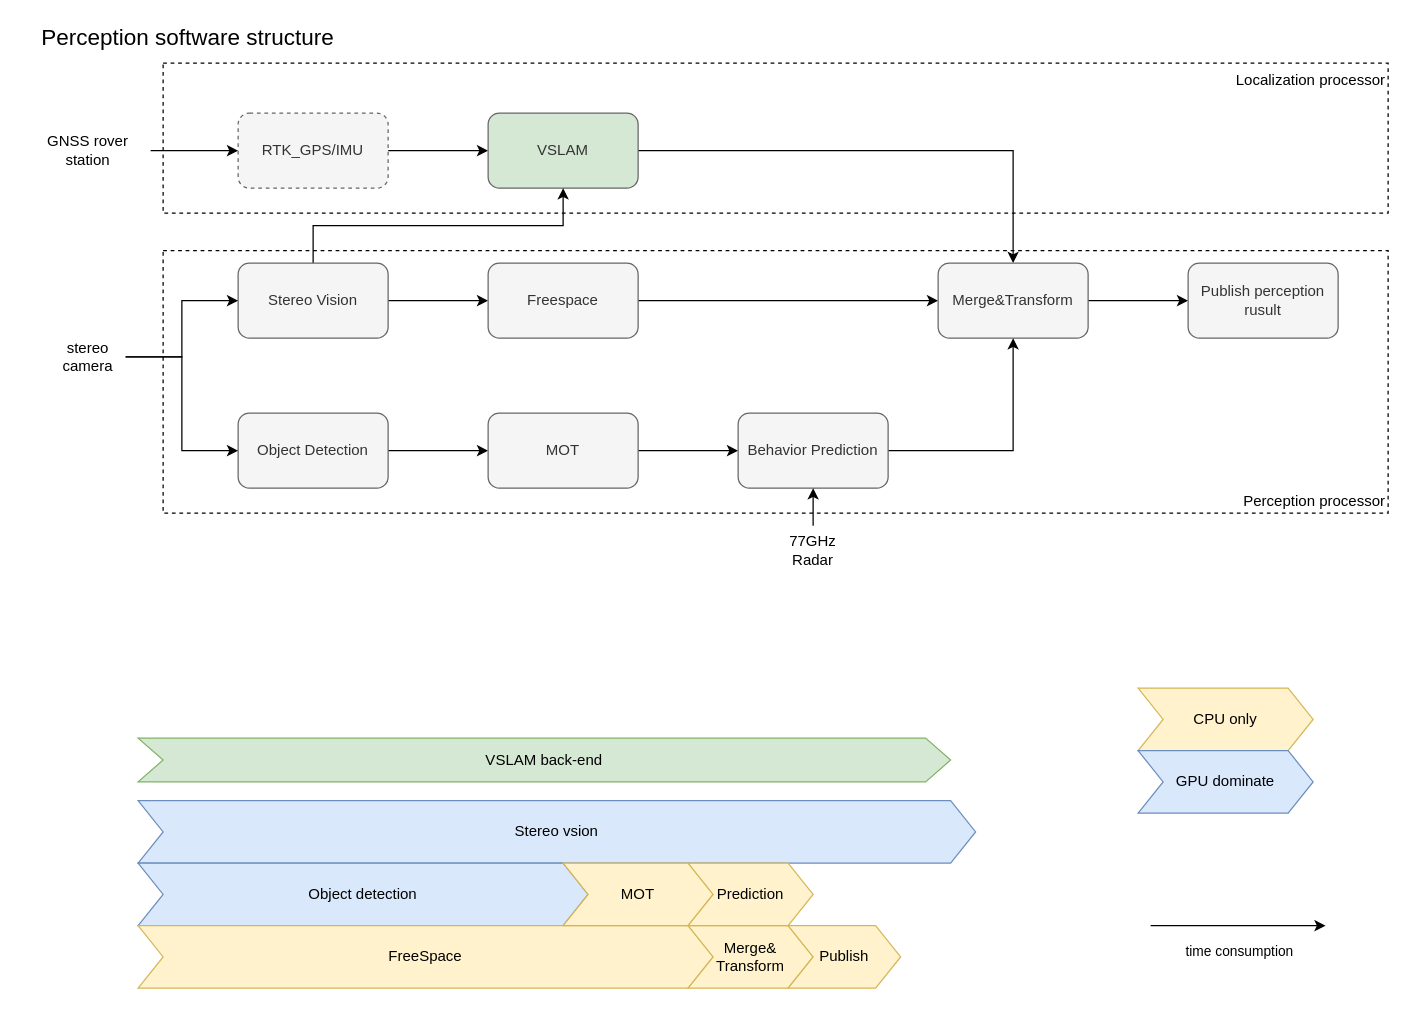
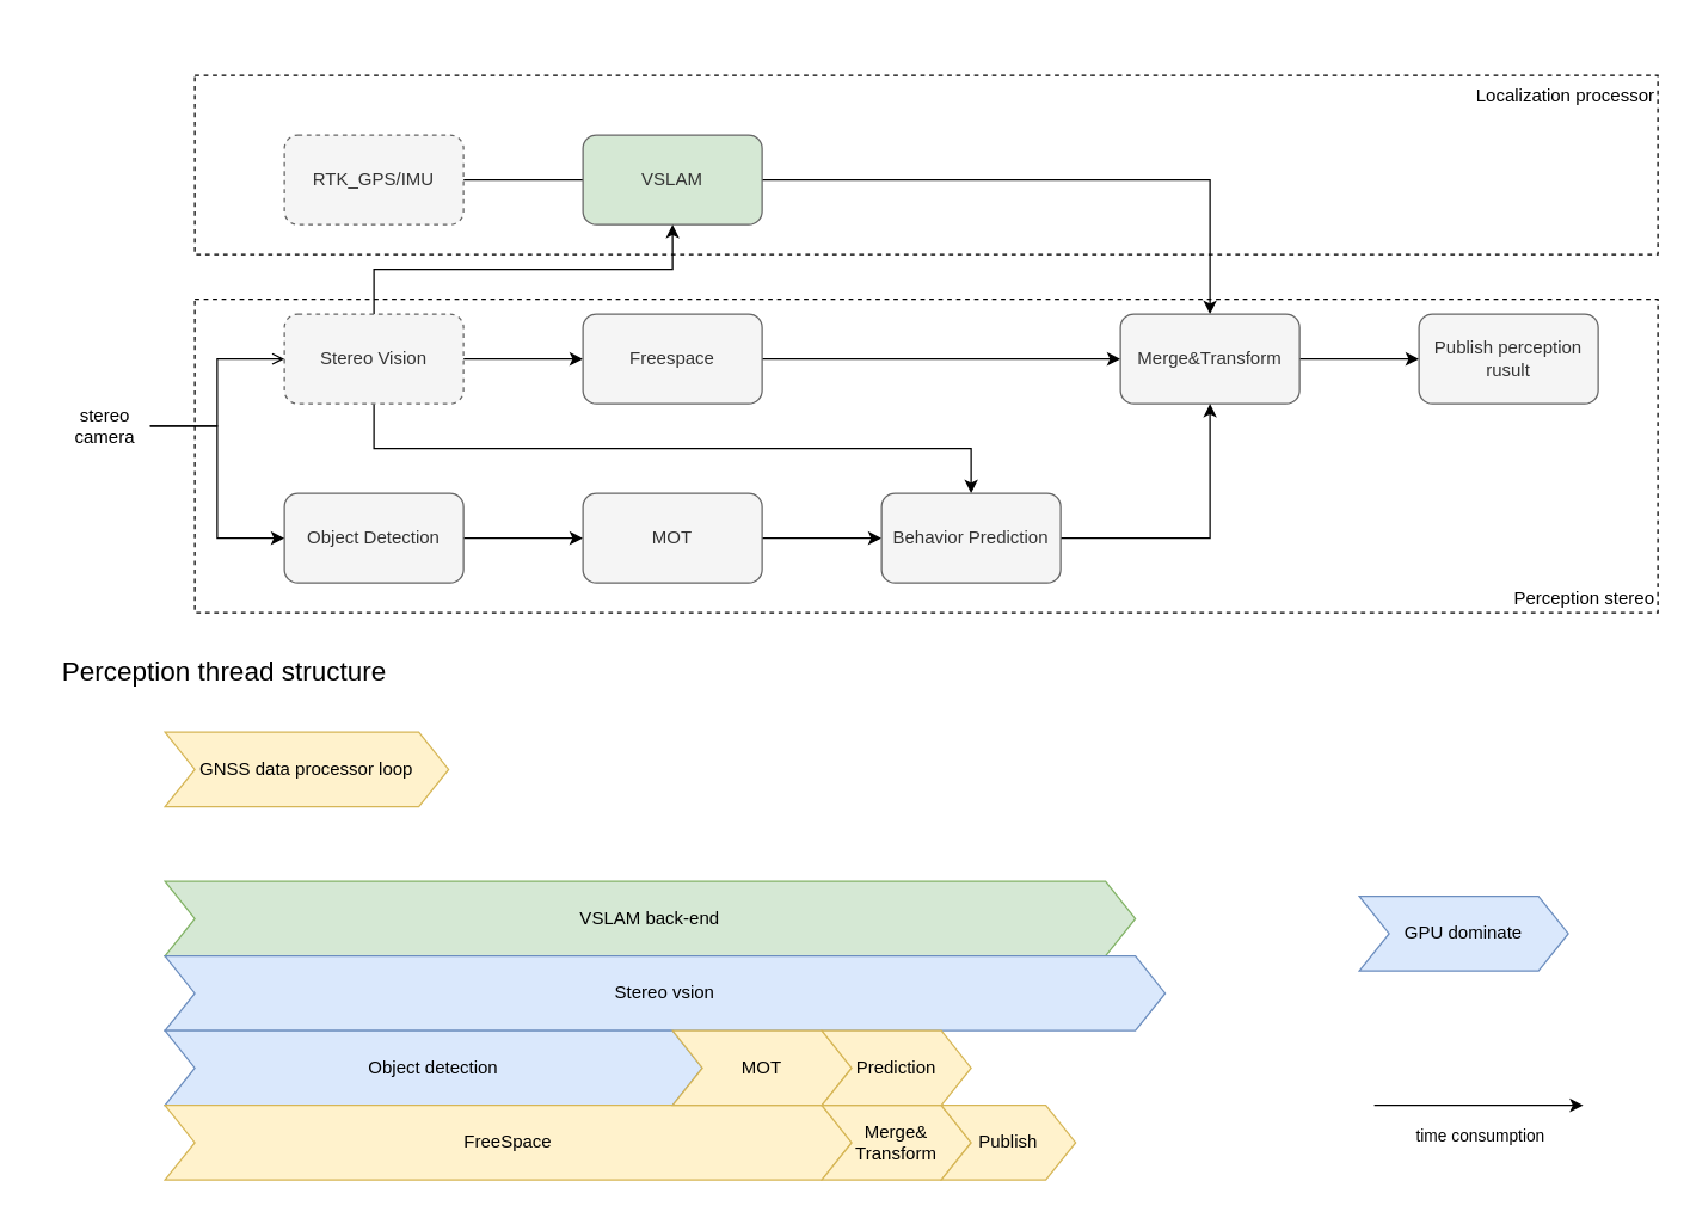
  <mxCell id="0" />
  <mxCell id="1" parent="0" />
- <mxCell id="2" value="Perception processor" style="rounded=0;whiteSpace=wrap;html=1;fillColor=none;dashed=1;align=right;verticalAlign=bottom;" parent="1" vertex="1"><mxGeometry x="130" y="200" width="980" height="210" as="geometry" /></mxCell>
+ <mxCell id="2" value="Perception stereo" style="rounded=0;whiteSpace=wrap;html=1;fillColor=none;dashed=1;align=right;verticalAlign=bottom;" parent="1" vertex="1"><mxGeometry x="130" y="200" width="980" height="210" as="geometry" /></mxCell>
  <mxCell id="3" value="Localization processor" style="rounded=0;whiteSpace=wrap;html=1;fillColor=none;dashed=1;align=right;verticalAlign=top;" parent="1" vertex="1"><mxGeometry x="130" y="50" width="980" height="120" as="geometry" /></mxCell>
- <mxCell id="4" value="" style="edgeStyle=orthogonalEdgeStyle;rounded=0;orthogonalLoop=1;jettySize=auto;html=1;" parent="1" source="5" target="7" edge="1"><mxGeometry relative="1" as="geometry" /></mxCell>
+ <mxCell id="4" value="" style="edgeStyle=orthogonalEdgeStyle;rounded=0;orthogonalLoop=1;jettySize=auto;html=1;endArrow=none;" parent="1" source="5" target="7" edge="1"><mxGeometry relative="1" as="geometry" /></mxCell>
  <mxCell id="5" value="RTK_GPS/IMU" style="rounded=1;whiteSpace=wrap;html=1;fillColor=#f5f5f5;strokeColor=#666666;fontColor=#333333;dashed=1;" parent="1" vertex="1"><mxGeometry x="190" y="90" width="120" height="60" as="geometry" /></mxCell>
  <mxCell id="6" style="edgeStyle=orthogonalEdgeStyle;rounded=0;orthogonalLoop=1;jettySize=auto;html=1;entryX=0.5;entryY=0;entryDx=0;entryDy=0;" parent="1" source="7" target="15" edge="1"><mxGeometry relative="1" as="geometry" /></mxCell>
  <mxCell id="7" value="VSLAM" style="rounded=1;whiteSpace=wrap;html=1;fillColor=#d5e8d4;strokeColor=#666666;fontColor=#333333;" parent="1" vertex="1"><mxGeometry x="390" y="90" width="120" height="60" as="geometry" /></mxCell>
  <mxCell id="8" style="edgeStyle=orthogonalEdgeStyle;rounded=0;orthogonalLoop=1;jettySize=auto;html=1;entryX=0.5;entryY=1;entryDx=0;entryDy=0;" parent="1" source="11" target="7" edge="1"><mxGeometry relative="1" as="geometry"><Array as="points"><mxPoint x="250" y="180" /><mxPoint x="450" y="180" /></Array></mxGeometry></mxCell>
  <mxCell id="9" value="" style="edgeStyle=orthogonalEdgeStyle;rounded=0;orthogonalLoop=1;jettySize=auto;html=1;" parent="1" source="11" target="13" edge="1"><mxGeometry relative="1" as="geometry" /></mxCell>
- <mxCell id="11" value="Stereo Vision" style="rounded=1;whiteSpace=wrap;html=1;fillColor=#f5f5f5;strokeColor=#666666;fontColor=#333333;" parent="1" vertex="1"><mxGeometry x="190" y="210" width="120" height="60" as="geometry" /></mxCell>
+ <mxCell id="10" style="edgeStyle=orthogonalEdgeStyle;rounded=0;orthogonalLoop=1;jettySize=auto;html=1;" parent="1" source="11" target="22" edge="1"><mxGeometry relative="1" as="geometry"><Array as="points"><mxPoint x="250" y="300" /><mxPoint x="650" y="300" /></Array></mxGeometry></mxCell>
+ <mxCell id="11" value="Stereo Vision" style="rounded=1;whiteSpace=wrap;html=1;fillColor=#f5f5f5;strokeColor=#666666;fontColor=#333333;dashed=1;" parent="1" vertex="1"><mxGeometry x="190" y="210" width="120" height="60" as="geometry" /></mxCell>
  <mxCell id="12" value="" style="edgeStyle=orthogonalEdgeStyle;rounded=0;orthogonalLoop=1;jettySize=auto;html=1;" parent="1" source="13" target="15" edge="1"><mxGeometry relative="1" as="geometry" /></mxCell>
  <mxCell id="13" value="Freespace" style="rounded=1;whiteSpace=wrap;html=1;fillColor=#f5f5f5;strokeColor=#666666;fontColor=#333333;" parent="1" vertex="1"><mxGeometry x="390" y="210" width="120" height="60" as="geometry" /></mxCell>
  <mxCell id="14" value="" style="edgeStyle=orthogonalEdgeStyle;rounded=0;orthogonalLoop=1;jettySize=auto;html=1;" parent="1" source="15" target="16" edge="1"><mxGeometry relative="1" as="geometry" /></mxCell>
  <mxCell id="15" value="Merge&amp;amp;Transform" style="rounded=1;whiteSpace=wrap;html=1;fillColor=#f5f5f5;strokeColor=#666666;fontColor=#333333;" parent="1" vertex="1"><mxGeometry x="750" y="210" width="120" height="60" as="geometry" /></mxCell>
  <mxCell id="16" value="Publish perception rusult" style="rounded=1;whiteSpace=wrap;html=1;fillColor=#f5f5f5;strokeColor=#666666;fontColor=#333333;" parent="1" vertex="1"><mxGeometry x="950" y="210" width="120" height="60" as="geometry" /></mxCell>
  <mxCell id="17" value="" style="edgeStyle=orthogonalEdgeStyle;rounded=0;orthogonalLoop=1;jettySize=auto;html=1;" parent="1" source="18" target="20" edge="1"><mxGeometry relative="1" as="geometry" /></mxCell>
  <mxCell id="18" value="Object Detection" style="rounded=1;whiteSpace=wrap;html=1;fillColor=#f5f5f5;strokeColor=#666666;fontColor=#333333;" parent="1" vertex="1"><mxGeometry x="190" y="330" width="120" height="60" as="geometry" /></mxCell>
  <mxCell id="19" value="" style="edgeStyle=orthogonalEdgeStyle;rounded=0;orthogonalLoop=1;jettySize=auto;html=1;" parent="1" source="20" target="22" edge="1"><mxGeometry relative="1" as="geometry" /></mxCell>
  <mxCell id="20" value="MOT" style="rounded=1;whiteSpace=wrap;html=1;fillColor=#f5f5f5;strokeColor=#666666;fontColor=#333333;" parent="1" vertex="1"><mxGeometry x="390" y="330" width="120" height="60" as="geometry" /></mxCell>
  <mxCell id="21" style="edgeStyle=orthogonalEdgeStyle;rounded=0;orthogonalLoop=1;jettySize=auto;html=1;entryX=0.5;entryY=1;entryDx=0;entryDy=0;" parent="1" source="22" target="15" edge="1"><mxGeometry relative="1" as="geometry" /></mxCell>
  <mxCell id="22" value="Behavior Prediction" style="rounded=1;whiteSpace=wrap;html=1;fillColor=#f5f5f5;strokeColor=#666666;fontColor=#333333;" parent="1" vertex="1"><mxGeometry x="590" y="330" width="120" height="60" as="geometry" /></mxCell>
- <mxCell id="23" style="edgeStyle=orthogonalEdgeStyle;rounded=0;orthogonalLoop=1;jettySize=auto;html=1;entryX=0;entryY=0.5;entryDx=0;entryDy=0;" parent="1" source="25" target="11" edge="1"><mxGeometry relative="1" as="geometry" /></mxCell>
+ <mxCell id="23" style="edgeStyle=orthogonalEdgeStyle;rounded=0;orthogonalLoop=1;jettySize=auto;html=1;entryX=0;entryY=0.5;entryDx=0;entryDy=0;endArrow=open;" parent="1" source="25" target="11" edge="1"><mxGeometry relative="1" as="geometry" /></mxCell>
  <mxCell id="24" style="edgeStyle=orthogonalEdgeStyle;rounded=0;orthogonalLoop=1;jettySize=auto;html=1;entryX=0;entryY=0.5;entryDx=0;entryDy=0;" parent="1" source="25" target="18" edge="1"><mxGeometry relative="1" as="geometry" /></mxCell>
  <mxCell id="25" value="stereo camera" style="text;html=1;strokeColor=none;fillColor=none;align=center;verticalAlign=middle;whiteSpace=wrap;rounded=0;" parent="1" vertex="1"><mxGeometry x="40" y="275" width="60" height="20" as="geometry" /></mxCell>
- <mxCell id="26" style="edgeStyle=orthogonalEdgeStyle;rounded=0;orthogonalLoop=1;jettySize=auto;html=1;entryX=0;entryY=0.5;entryDx=0;entryDy=0;" parent="1" source="27" target="5" edge="1"><mxGeometry relative="1" as="geometry" /></mxCell>
- <mxCell id="27" value="GNSS rover station" style="text;html=1;strokeColor=none;fillColor=none;align=center;verticalAlign=middle;whiteSpace=wrap;rounded=0;" parent="1" vertex="1"><mxGeometry x="20" y="110" width="100" height="20" as="geometry" /></mxCell>
- <mxCell id="28" style="edgeStyle=orthogonalEdgeStyle;rounded=0;orthogonalLoop=1;jettySize=auto;html=1;entryX=0.5;entryY=1;entryDx=0;entryDy=0;" parent="1" source="29" target="22" edge="1"><mxGeometry relative="1" as="geometry" /></mxCell>
- <mxCell id="29" value="77GHz Radar" style="text;html=1;strokeColor=none;fillColor=none;align=center;verticalAlign=middle;whiteSpace=wrap;rounded=0;" parent="1" vertex="1"><mxGeometry x="620" y="420" width="60" height="40" as="geometry" /></mxCell>
- <mxCell id="31" value="VSLAM back-end" style="shape=step;perimeter=stepPerimeter;whiteSpace=wrap;html=1;fixedSize=1;fillColor=#d5e8d4;strokeColor=#82b366;" parent="1" vertex="1"><mxGeometry x="110" y="590" width="650" height="35" as="geometry" /></mxCell>
+ <mxCell id="30" value="GNSS data processor loop" style="shape=step;perimeter=stepPerimeter;whiteSpace=wrap;html=1;fixedSize=1;fillColor=#fff2cc;strokeColor=#d6b656;" parent="1" vertex="1"><mxGeometry x="110" y="490" width="190" height="50" as="geometry" /></mxCell>
+ <mxCell id="31" value="VSLAM back-end" style="shape=step;perimeter=stepPerimeter;whiteSpace=wrap;html=1;fixedSize=1;fillColor=#d5e8d4;strokeColor=#82b366;" parent="1" vertex="1"><mxGeometry x="110" y="590" width="650" height="50" as="geometry" /></mxCell>
  <mxCell id="32" value="Stereo vsion" style="shape=step;perimeter=stepPerimeter;whiteSpace=wrap;html=1;fixedSize=1;fillColor=#dae8fc;strokeColor=#6c8ebf;" parent="1" vertex="1"><mxGeometry x="110" y="640" width="670" height="50" as="geometry" /></mxCell>
  <mxCell id="33" value="Object detection" style="shape=step;perimeter=stepPerimeter;whiteSpace=wrap;html=1;fixedSize=1;fillColor=#dae8fc;strokeColor=#6c8ebf;" parent="1" vertex="1"><mxGeometry x="110" y="690" width="360" height="50" as="geometry" /></mxCell>
  <mxCell id="34" value="FreeSpace" style="shape=step;perimeter=stepPerimeter;whiteSpace=wrap;html=1;fixedSize=1;fillColor=#fff2cc;strokeColor=#d6b656;" parent="1" vertex="1"><mxGeometry x="110" y="740" width="460" height="50" as="geometry" /></mxCell>
  <mxCell id="35" value="MOT" style="shape=step;perimeter=stepPerimeter;whiteSpace=wrap;html=1;fixedSize=1;fillColor=#fff2cc;strokeColor=#d6b656;" parent="1" vertex="1"><mxGeometry x="450" y="690" width="120" height="50" as="geometry" /></mxCell>
  <mxCell id="36" value="Merge&amp;amp;&lt;br&gt;Transform" style="shape=step;perimeter=stepPerimeter;whiteSpace=wrap;html=1;fixedSize=1;fillColor=#fff2cc;strokeColor=#d6b656;" parent="1" vertex="1"><mxGeometry x="550" y="740" width="100" height="50" as="geometry" /></mxCell>
  <mxCell id="37" value="Prediction" style="shape=step;perimeter=stepPerimeter;whiteSpace=wrap;html=1;fixedSize=1;fillColor=#fff2cc;strokeColor=#d6b656;" parent="1" vertex="1"><mxGeometry x="550" y="690" width="100" height="50" as="geometry" /></mxCell>
  <mxCell id="38" value="Publish" style="shape=step;perimeter=stepPerimeter;whiteSpace=wrap;html=1;fixedSize=1;fillColor=#fff2cc;strokeColor=#d6b656;" vertex="1" parent="1"><mxGeometry x="630" y="740" width="90" height="50" as="geometry" /></mxCell>
  <mxCell id="39" value="" style="endArrow=classic;html=1;" edge="1" parent="1"><mxGeometry width="50" height="50" relative="1" as="geometry"><mxPoint x="920" y="740" as="sourcePoint" /><mxPoint x="1060" y="740" as="targetPoint" /></mxGeometry></mxCell>
  <mxCell id="40" value="time consumption" style="edgeLabel;html=1;align=center;verticalAlign=middle;resizable=0;points=[];" vertex="1" connectable="0" parent="39"><mxGeometry x="0.467" y="-2" relative="1" as="geometry"><mxPoint x="-32.5" y="18" as="offset" /></mxGeometry></mxCell>
- <mxCell id="41" value="CPU only" style="shape=step;perimeter=stepPerimeter;whiteSpace=wrap;html=1;fixedSize=1;fillColor=#fff2cc;strokeColor=#d6b656;" vertex="1" parent="1"><mxGeometry x="910" y="550" width="140" height="50" as="geometry" /></mxCell>
  <mxCell id="42" value="GPU dominate" style="shape=step;perimeter=stepPerimeter;whiteSpace=wrap;html=1;fixedSize=1;fillColor=#dae8fc;strokeColor=#6c8ebf;" vertex="1" parent="1"><mxGeometry x="910" y="600" width="140" height="50" as="geometry" /></mxCell>
- <mxCell id="43" value="&lt;font style=&quot;font-size: 18px&quot;&gt;Perception software structure&lt;/font&gt;" style="text;html=1;strokeColor=none;fillColor=none;align=center;verticalAlign=middle;whiteSpace=wrap;rounded=0;" vertex="1" parent="1"><mxGeometry x="20" y="20" width="260" height="20" as="geometry" /></mxCell>
+ <mxCell id="44" value="&lt;font style=&quot;font-size: 18px&quot;&gt;Perception thread structure&lt;/font&gt;" style="text;html=1;strokeColor=none;fillColor=none;align=center;verticalAlign=middle;whiteSpace=wrap;rounded=0;" vertex="1" parent="1"><mxGeometry x="20" y="440" width="260" height="20" as="geometry" /></mxCell>
